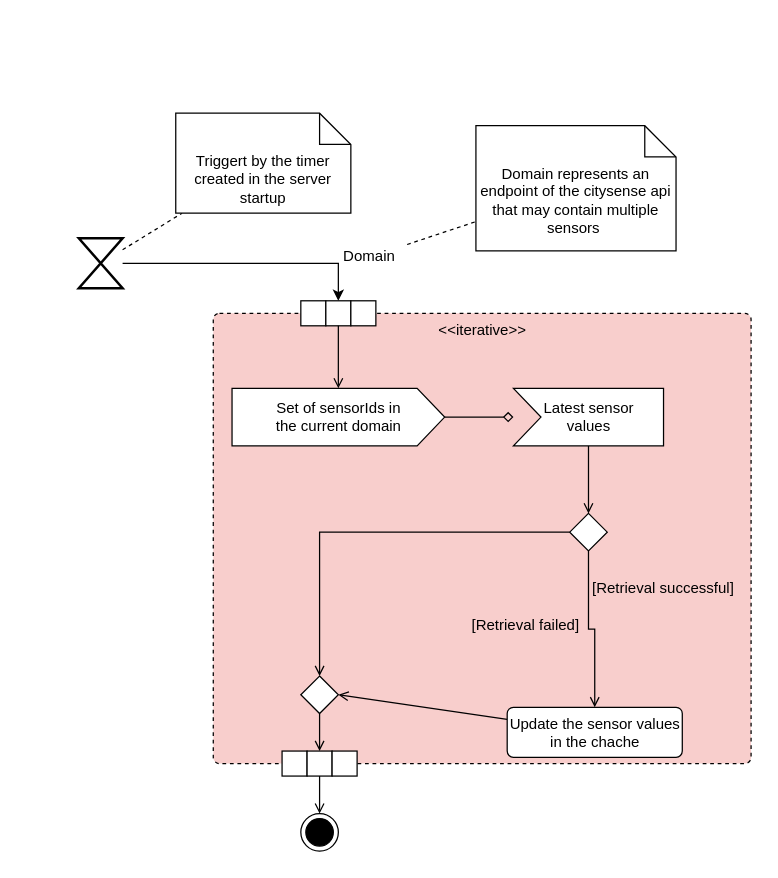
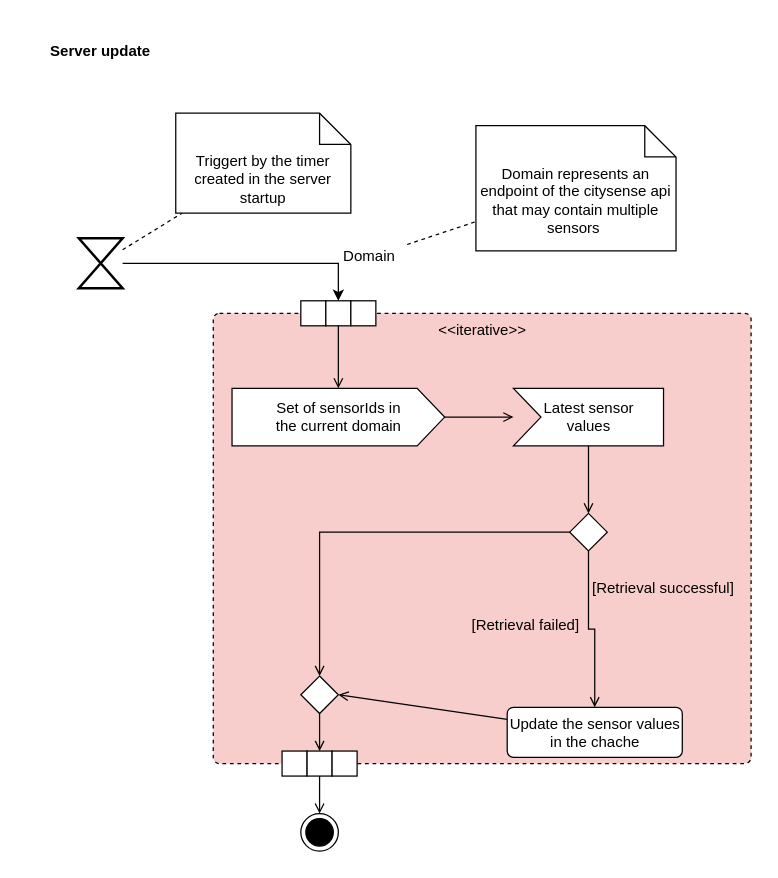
  <mxCell id="0" />
  <mxCell id="1" parent="0" />
+ <mxCell id="2" value="Server update" style="text;align=center;fontStyle=1;verticalAlign=middle;spacingLeft=3;spacingRight=3;strokeColor=none;rotatable=0;points=[[0,0.5],[1,0.5]];portConstraint=eastwest;" parent="1" vertex="1"><mxGeometry width="120" height="40" as="geometry" x="20" y="20" /></mxCell>
  <mxCell id="3" value="" style="ellipse;html=1;shape=endState;fillColor=#000000;strokeColor=#000000;" vertex="1" parent="1"><mxGeometry x="240" y="650" width="30" height="30" as="geometry" /></mxCell>
  <mxCell id="4" style="edgeStyle=orthogonalEdgeStyle;rounded=0;orthogonalLoop=1;jettySize=auto;html=1;entryX=0.5;entryY=0;entryDx=0;entryDy=0;" edge="1" parent="1" source="6" target="11"><mxGeometry relative="1" as="geometry"><mxPoint x="300" y="240" as="targetPoint" /></mxGeometry></mxCell>
  <mxCell id="5" style="rounded=0;orthogonalLoop=1;jettySize=auto;html=1;dashed=1;endArrow=none;endFill=0;" edge="1" parent="1" source="6" target="7"><mxGeometry relative="1" as="geometry"><mxPoint x="320" y="110" as="targetPoint" /></mxGeometry></mxCell>
  <mxCell id="6" value="" style="html=1;shape=mxgraph.sysml.timeEvent;strokeWidth=2;verticalLabelPosition=bottom;verticalAlignment=top;" vertex="1" parent="1"><mxGeometry x="62.5" y="190" width="35" height="40" as="geometry" /></mxCell>
  <mxCell id="7" value="Triggert by the timer created in the server startup" style="shape=note2;boundedLbl=1;whiteSpace=wrap;html=1;size=25;verticalAlign=top;align=center;" vertex="1" parent="1"><mxGeometry x="140" y="90" width="140" height="80" as="geometry" /></mxCell>
  <mxCell id="8" value="&amp;lt;&amp;lt;iterative&amp;gt;&amp;gt;" style="html=1;align=center;verticalAlign=top;rounded=1;absoluteArcSize=1;arcSize=10;dashed=1;fillColor=#f8cecc;" vertex="1" parent="1"><mxGeometry x="170" y="250" width="430" height="360" as="geometry" /></mxCell>
  <mxCell id="9" value="" style="group" vertex="1" connectable="0" parent="1"><mxGeometry x="240" y="240" width="60" height="20" as="geometry" /></mxCell>
  <mxCell id="10" value="" style="rounded=0;whiteSpace=wrap;html=1;" vertex="1" parent="9"><mxGeometry width="20" height="20" as="geometry" /></mxCell>
  <mxCell id="11" value="" style="rounded=0;whiteSpace=wrap;html=1;" vertex="1" parent="9"><mxGeometry x="20" width="20" height="20" as="geometry" /></mxCell>
  <mxCell id="12" value="" style="rounded=0;whiteSpace=wrap;html=1;" vertex="1" parent="9"><mxGeometry x="40" width="20" height="20" as="geometry" /></mxCell>
  <mxCell id="13" style="edgeStyle=none;rounded=0;orthogonalLoop=1;jettySize=auto;html=1;dashed=1;endArrow=none;endFill=0;" edge="1" parent="1" source="14" target="19"><mxGeometry relative="1" as="geometry" /></mxCell>
  <mxCell id="14" value="Domain" style="text;html=1;strokeColor=none;fillColor=none;align=center;verticalAlign=middle;whiteSpace=wrap;rounded=0;" vertex="1" parent="1"><mxGeometry x="265" y="195" width="60" height="20" as="geometry" /></mxCell>
  <mxCell id="15" value="" style="group" vertex="1" connectable="0" parent="1"><mxGeometry x="225" y="600" width="60" height="20" as="geometry" /></mxCell>
  <mxCell id="16" value="" style="rounded=0;whiteSpace=wrap;html=1;" vertex="1" parent="15"><mxGeometry width="20" height="20" as="geometry" /></mxCell>
  <mxCell id="17" value="" style="rounded=0;whiteSpace=wrap;html=1;" vertex="1" parent="15"><mxGeometry x="20" width="20" height="20" as="geometry" /></mxCell>
  <mxCell id="18" value="" style="rounded=0;whiteSpace=wrap;html=1;" vertex="1" parent="15"><mxGeometry x="40" width="20" height="20" as="geometry" /></mxCell>
  <mxCell id="19" value="Domain represents an endpoint of the citysense api that may contain multiple sensors&amp;nbsp;" style="shape=note2;boundedLbl=1;whiteSpace=wrap;html=1;size=25;verticalAlign=top;align=center;" vertex="1" parent="1"><mxGeometry x="380" y="100" width="160" height="100" as="geometry" /></mxCell>
- <mxCell id="20" style="edgeStyle=none;rounded=0;orthogonalLoop=1;jettySize=auto;html=1;endArrow=diamond;endFill=0;" edge="1" parent="1" source="21" target="23"><mxGeometry relative="1" as="geometry" /></mxCell>
+ <mxCell id="20" style="edgeStyle=none;rounded=0;orthogonalLoop=1;jettySize=auto;html=1;endArrow=open;endFill=0;" edge="1" parent="1" source="21" target="23"><mxGeometry relative="1" as="geometry" /></mxCell>
  <mxCell id="21" value="Set of sensorIds in&lt;br&gt;the current domain" style="html=1;shadow=0;dashed=0;align=center;verticalAlign=middle;shape=mxgraph.arrows2.arrow;dy=0;dx=22;notch=0;" vertex="1" parent="1"><mxGeometry x="185" y="310" width="170" height="46" as="geometry" /></mxCell>
  <mxCell id="22" style="edgeStyle=orthogonalEdgeStyle;rounded=0;orthogonalLoop=1;jettySize=auto;html=1;entryX=0.5;entryY=0;entryDx=0;entryDy=0;endArrow=open;endFill=0;" edge="1" parent="1" source="23" target="30"><mxGeometry relative="1" as="geometry" /></mxCell>
  <mxCell id="23" value="Latest sensor&lt;br&gt;values" style="html=1;shadow=0;dashed=0;align=center;verticalAlign=middle;shape=mxgraph.arrows2.arrow;dy=0;dx=0;notch=22;" vertex="1" parent="1"><mxGeometry x="410" y="310" width="120" height="46" as="geometry" /></mxCell>
  <mxCell id="24" style="edgeStyle=none;rounded=0;orthogonalLoop=1;jettySize=auto;html=1;endArrow=open;endFill=0;" edge="1" parent="1" source="11" target="21"><mxGeometry relative="1" as="geometry" /></mxCell>
  <mxCell id="25" style="edgeStyle=none;rounded=0;orthogonalLoop=1;jettySize=auto;html=1;entryX=1;entryY=0.5;entryDx=0;entryDy=0;endArrow=open;endFill=0;" edge="1" parent="1" source="26" target="32"><mxGeometry relative="1" as="geometry" /></mxCell>
  <mxCell id="26" value="Update the sensor values&lt;br&gt;in the chache" style="html=1;align=center;verticalAlign=top;rounded=1;absoluteArcSize=1;arcSize=10;dashed=0;" vertex="1" parent="1"><mxGeometry x="405" y="565" width="140" height="40" as="geometry" /></mxCell>
  <mxCell id="27" style="edgeStyle=none;rounded=0;orthogonalLoop=1;jettySize=auto;html=1;endArrow=open;endFill=0;" edge="1" parent="1" source="17" target="3"><mxGeometry relative="1" as="geometry" /></mxCell>
  <mxCell id="28" style="edgeStyle=orthogonalEdgeStyle;rounded=0;orthogonalLoop=1;jettySize=auto;html=1;entryX=0.5;entryY=0;entryDx=0;entryDy=0;endArrow=open;endFill=0;" edge="1" parent="1" source="30" target="32"><mxGeometry relative="1" as="geometry" /></mxCell>
  <mxCell id="29" style="edgeStyle=orthogonalEdgeStyle;rounded=0;orthogonalLoop=1;jettySize=auto;html=1;endArrow=open;endFill=0;" edge="1" parent="1" source="30" target="26"><mxGeometry relative="1" as="geometry" /></mxCell>
  <mxCell id="30" value="" style="rhombus;" vertex="1" parent="1"><mxGeometry x="455" y="410" width="30" height="30" as="geometry" /></mxCell>
  <mxCell id="31" style="edgeStyle=orthogonalEdgeStyle;rounded=0;orthogonalLoop=1;jettySize=auto;html=1;entryX=0.5;entryY=0;entryDx=0;entryDy=0;endArrow=open;endFill=0;" edge="1" parent="1" source="32" target="17"><mxGeometry relative="1" as="geometry" /></mxCell>
  <mxCell id="32" value="" style="rhombus;" vertex="1" parent="1"><mxGeometry x="240" y="540" width="30" height="30" as="geometry" /></mxCell>
  <mxCell id="33" value="[Retrieval successful]" style="text;html=1;strokeColor=none;fillColor=none;align=center;verticalAlign=middle;whiteSpace=wrap;rounded=0;" vertex="1" parent="1"><mxGeometry x="470" y="460" width="120" height="20" as="geometry" /></mxCell>
  <mxCell id="34" value="[Retrieval failed]" style="text;html=1;strokeColor=none;fillColor=none;align=center;verticalAlign=middle;whiteSpace=wrap;rounded=0;" vertex="1" parent="1"><mxGeometry x="360" y="490" width="120" height="20" as="geometry" /></mxCell>
